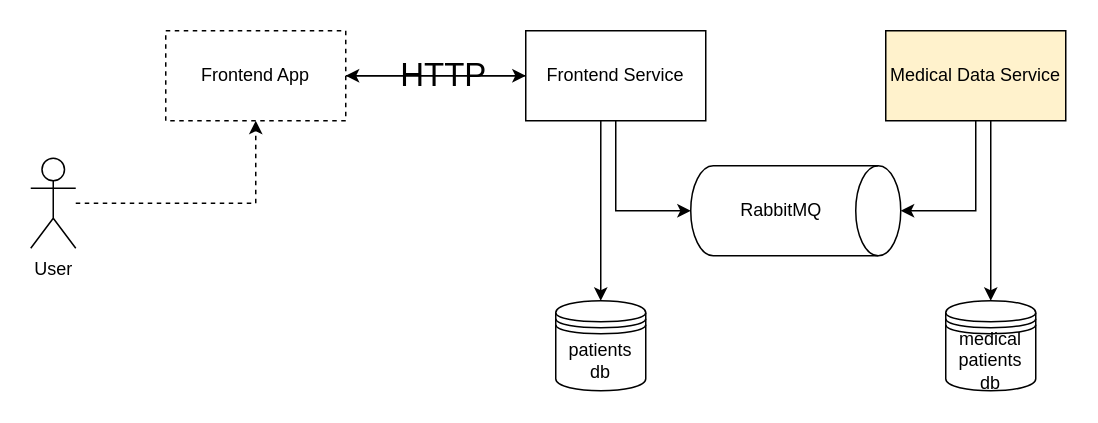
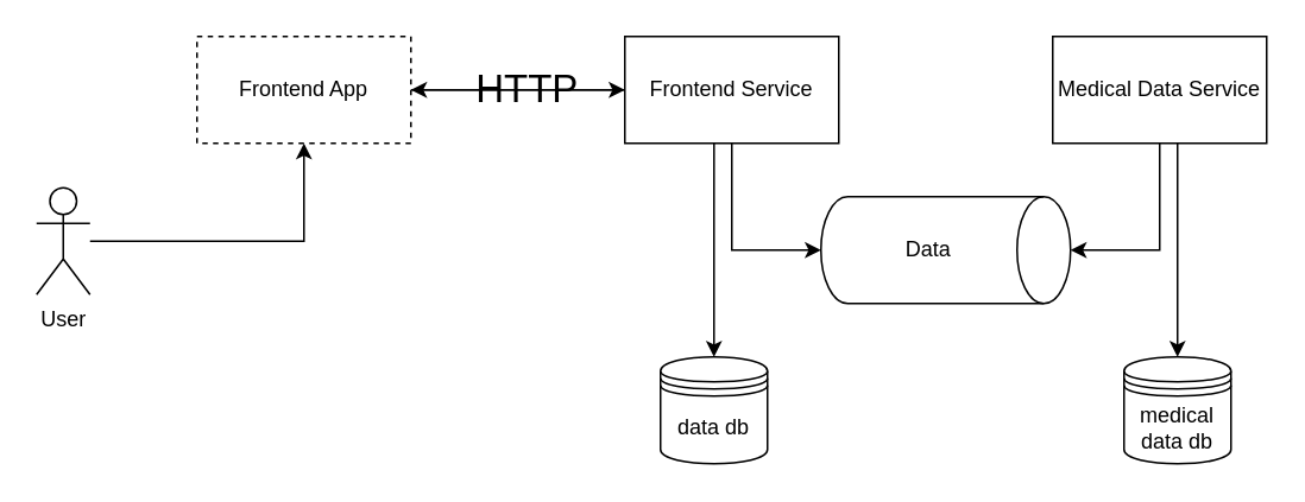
  <mxCell id="0" />
  <mxCell id="1" parent="0" />
  <mxCell id="2" style="edgeStyle=orthogonalEdgeStyle;rounded=0;orthogonalLoop=1;jettySize=auto;html=1;entryX=0;entryY=0.5;entryDx=0;entryDy=0;" edge="1" parent="1" source="3" target="8"><mxGeometry relative="1" as="geometry" /></mxCell>
  <mxCell id="3" value="Frontend App" style="rounded=0;whiteSpace=wrap;html=1;dashed=1;" vertex="1" parent="1"><mxGeometry x="110" y="20" width="120" height="60" as="geometry" /></mxCell>
- <mxCell id="4" style="edgeStyle=orthogonalEdgeStyle;rounded=0;orthogonalLoop=1;jettySize=auto;html=1;dashed=1;" edge="1" parent="1" source="5" target="3"><mxGeometry relative="1" as="geometry" /></mxCell>
+ <mxCell id="4" style="edgeStyle=orthogonalEdgeStyle;rounded=0;orthogonalLoop=1;jettySize=auto;html=1;" edge="1" parent="1" source="5" target="3"><mxGeometry relative="1" as="geometry" /></mxCell>
  <mxCell id="5" value="User" style="shape=umlActor;verticalLabelPosition=bottom;verticalAlign=top;html=1;outlineConnect=0;" vertex="1" parent="1"><mxGeometry x="20" y="105" width="30" height="60" as="geometry" /></mxCell>
  <mxCell id="6" style="edgeStyle=orthogonalEdgeStyle;rounded=0;orthogonalLoop=1;jettySize=auto;html=1;entryX=1;entryY=0.5;entryDx=0;entryDy=0;" edge="1" parent="1" source="8" target="3"><mxGeometry relative="1" as="geometry" /></mxCell>
  <mxCell id="7" style="edgeStyle=orthogonalEdgeStyle;rounded=0;orthogonalLoop=1;jettySize=auto;html=1;entryX=0.5;entryY=0;entryDx=0;entryDy=0;" edge="1" parent="1"><mxGeometry relative="1" as="geometry"><mxPoint x="400.029" y="80" as="sourcePoint" /><mxPoint x="400" y="200" as="targetPoint" /><Array as="points"><mxPoint x="400" y="120" /><mxPoint x="400" y="120" /></Array></mxGeometry></mxCell>
  <mxCell id="8" value="Frontend Service" style="rounded=0;whiteSpace=wrap;html=1;" vertex="1" parent="1"><mxGeometry x="350" y="20" width="120" height="60" as="geometry" /></mxCell>
  <mxCell id="9" style="edgeStyle=orthogonalEdgeStyle;rounded=0;orthogonalLoop=1;jettySize=auto;html=1;entryX=0.5;entryY=0;entryDx=0;entryDy=0;" edge="1" parent="1"><mxGeometry relative="1" as="geometry"><mxPoint x="660" y="80" as="sourcePoint" /><mxPoint x="660" y="200" as="targetPoint" /></mxGeometry></mxCell>
- <mxCell id="10" value="Medical Data Service" style="rounded=0;whiteSpace=wrap;html=1;fillColor=#fff2cc;" vertex="1" parent="1"><mxGeometry x="590" y="20" width="120" height="60" as="geometry" /></mxCell>
+ <mxCell id="10" value="Medical Data Service" style="rounded=0;whiteSpace=wrap;html=1;" vertex="1" parent="1"><mxGeometry x="590" y="20" width="120" height="60" as="geometry" /></mxCell>
  <mxCell id="11" value="&lt;font style=&quot;font-size: 22px;&quot;&gt;HTTP&lt;/font&gt;" style="text;html=1;align=center;verticalAlign=middle;resizable=0;points=[];autosize=1;strokeColor=none;fillColor=none;" vertex="1" parent="1"><mxGeometry x="255" y="30" width="80" height="40" as="geometry" /></mxCell>
  <mxCell id="12" value="" style="shape=cylinder3;whiteSpace=wrap;html=1;boundedLbl=1;backgroundOutline=1;size=15;rotation=90;" vertex="1" parent="1"><mxGeometry x="500" y="70" width="60" height="140" as="geometry" /></mxCell>
- <mxCell id="13" value="RabbitMQ" style="text;html=1;align=center;verticalAlign=middle;resizable=0;points=[];autosize=1;strokeColor=none;fillColor=none;" vertex="1" parent="1"><mxGeometry x="480" y="125" width="80" height="30" as="geometry" /></mxCell>
- <mxCell id="14" value="patients db" style="shape=datastore;whiteSpace=wrap;html=1;" vertex="1" parent="1"><mxGeometry x="370" y="200" width="60" height="60" as="geometry" /></mxCell>
- <mxCell id="15" value="medical patients db" style="shape=datastore;whiteSpace=wrap;html=1;" vertex="1" parent="1"><mxGeometry x="630" y="200" width="60" height="60" as="geometry" /></mxCell>
+ <mxCell id="13" value="Data" style="text;html=1;align=center;verticalAlign=middle;resizable=0;points=[];autosize=1;strokeColor=none;fillColor=none;" vertex="1" parent="1"><mxGeometry x="480" y="125" width="80" height="30" as="geometry" /></mxCell>
+ <mxCell id="14" value="data db" style="shape=datastore;whiteSpace=wrap;html=1;" vertex="1" parent="1"><mxGeometry x="370" y="200" width="60" height="60" as="geometry" /></mxCell>
+ <mxCell id="15" value="medical data db" style="shape=datastore;whiteSpace=wrap;html=1;" vertex="1" parent="1"><mxGeometry x="630" y="200" width="60" height="60" as="geometry" /></mxCell>
  <mxCell id="16" style="edgeStyle=orthogonalEdgeStyle;rounded=0;orthogonalLoop=1;jettySize=auto;html=1;entryX=0.5;entryY=0;entryDx=0;entryDy=0;entryPerimeter=0;" edge="1" parent="1" source="10" target="12"><mxGeometry relative="1" as="geometry" /></mxCell>
  <mxCell id="17" style="edgeStyle=orthogonalEdgeStyle;rounded=0;orthogonalLoop=1;jettySize=auto;html=1;entryX=0.5;entryY=1;entryDx=0;entryDy=0;entryPerimeter=0;" edge="1" parent="1" source="8" target="12"><mxGeometry relative="1" as="geometry" /></mxCell>
